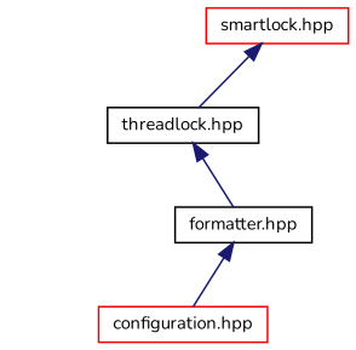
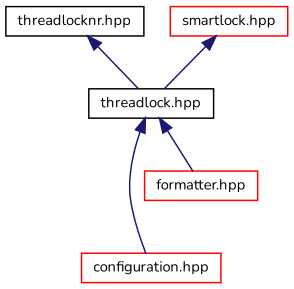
  digraph {
    fontname=Nunito
    node [color=red fillcolor=white fontname=Nunito fontsize=10 shape=record style=filled]
    edge [color=midnightblue dir=back fontname=Nunito fontsize=10 labelfontname=Helvetica labelfontsize=10 style=solid]
+   n1 [color=black height=0.2 label="threadlocknr.hpp" width=0.4]
    n2 [color=black height=0.2 label="threadlock.hpp" width=0.4]
    n3 [height=0.2 label="configuration.hpp" width=0.4]
-   n4 [color=black height=0.2 label="formatter.hpp" width=0.4]
+   n4 [height=0.2 label="formatter.hpp" width=0.4]
    n5 [height=0.2 label="smartlock.hpp" width=0.4]
-   n4 -> n3
+   n1 -> n2
+   n2 -> n3
    n2 -> n4
    n5 -> n2
  }
